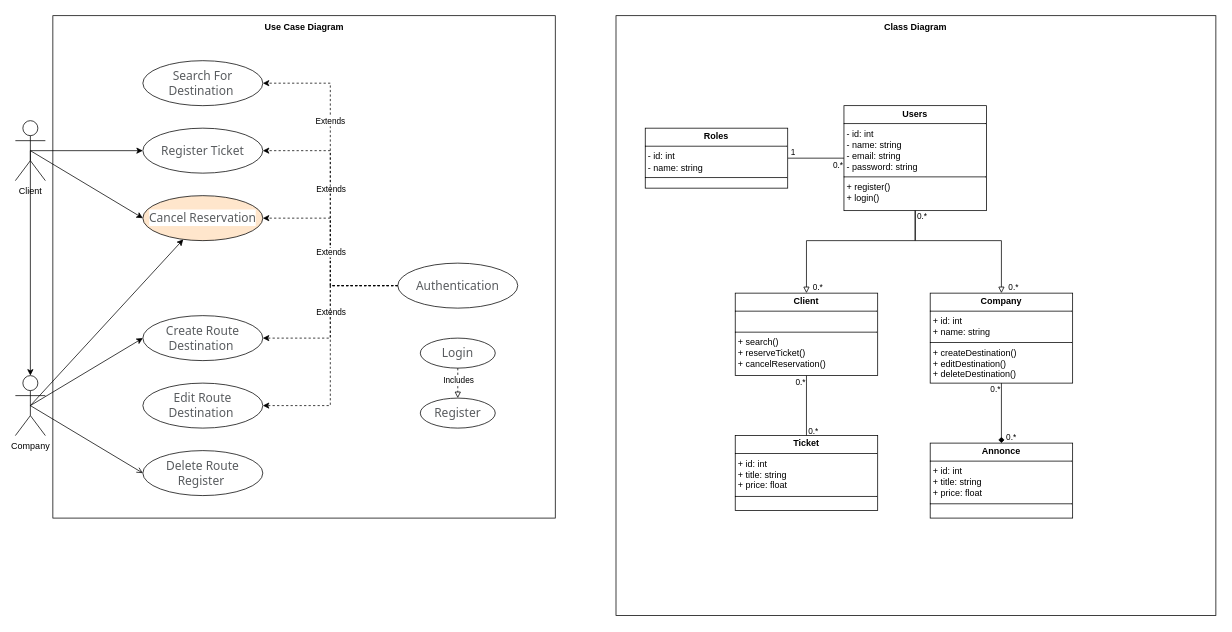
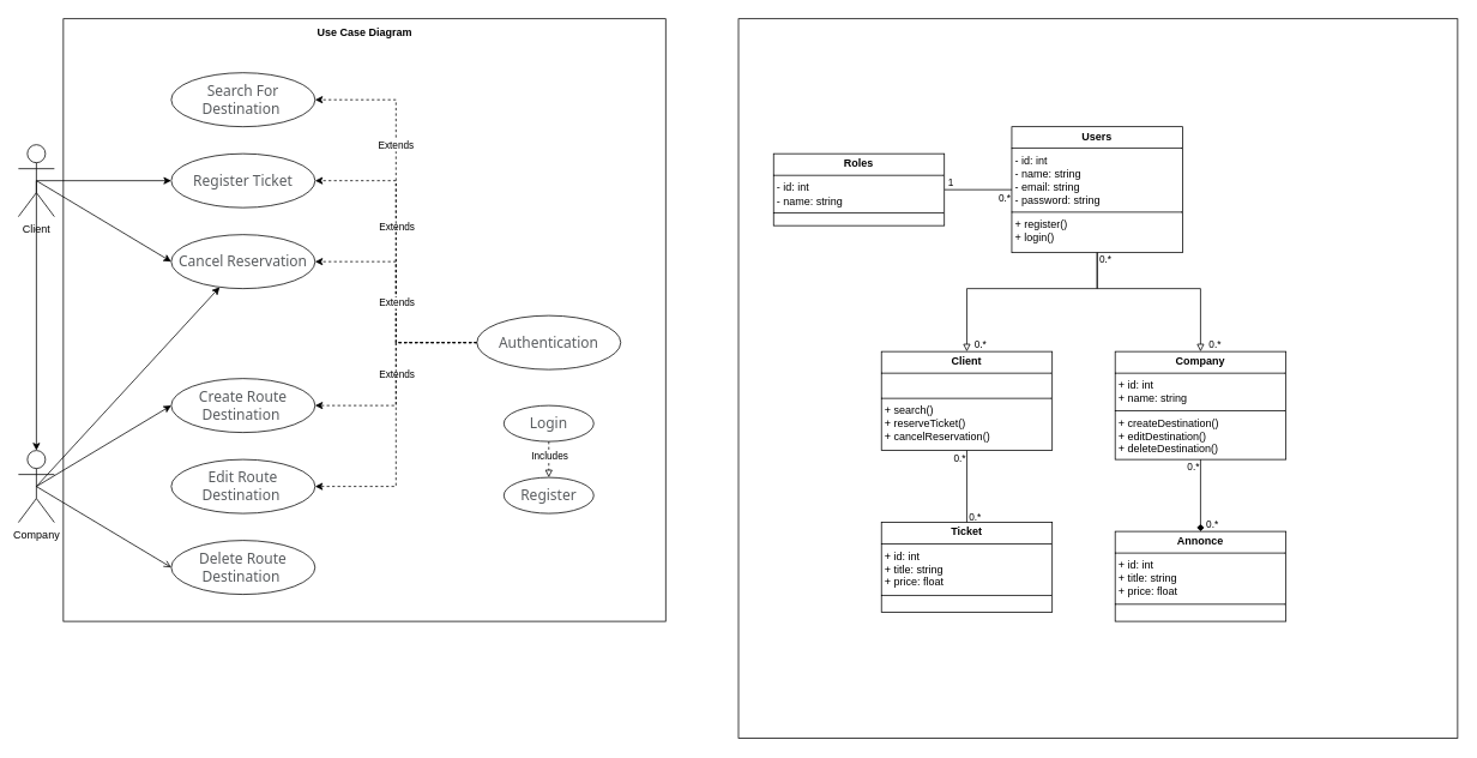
  <mxCell id="0" />
  <mxCell id="1" parent="0" />
  <mxCell id="2" value="" style="whiteSpace=wrap;html=1;aspect=fixed;" vertex="1" parent="1"><mxGeometry x="70" y="20" width="670" height="670" as="geometry" /></mxCell>
  <mxCell id="3" style="rounded=0;orthogonalLoop=1;jettySize=auto;html=1;exitX=0.5;exitY=0.5;exitDx=0;exitDy=0;exitPerimeter=0;" edge="1" parent="1" source="4" target="11"><mxGeometry relative="1" as="geometry" /></mxCell>
  <mxCell id="4" value="Client" style="shape=umlActor;verticalLabelPosition=bottom;verticalAlign=top;html=1;outlineConnect=0;" vertex="1" parent="1"><mxGeometry x="20" y="160" width="40" height="80" as="geometry" /></mxCell>
  <mxCell id="5" value="&lt;span style=&quot;color: rgba(33, 37, 41, 0.75); font-family: system-ui, -apple-system, &amp;quot;Segoe UI&amp;quot;, Roboto, &amp;quot;Helvetica Neue&amp;quot;, &amp;quot;Noto Sans&amp;quot;, &amp;quot;Liberation Sans&amp;quot;, Arial, sans-serif, &amp;quot;Apple Color Emoji&amp;quot;, &amp;quot;Segoe UI Emoji&amp;quot;, &amp;quot;Segoe UI Symbol&amp;quot;, &amp;quot;Noto Color Emoji&amp;quot;; font-size: 16px; background-color: rgb(255, 255, 255);&quot;&gt;Register Ticket&lt;/span&gt;" style="ellipse;whiteSpace=wrap;html=1;" vertex="1" parent="1"><mxGeometry x="190" y="170" width="160" height="60" as="geometry" /></mxCell>
  <mxCell id="6" value="&lt;span style=&quot;color: rgba(33, 37, 41, 0.75); font-family: system-ui, -apple-system, &amp;quot;Segoe UI&amp;quot;, Roboto, &amp;quot;Helvetica Neue&amp;quot;, &amp;quot;Noto Sans&amp;quot;, &amp;quot;Liberation Sans&amp;quot;, Arial, sans-serif, &amp;quot;Apple Color Emoji&amp;quot;, &amp;quot;Segoe UI Emoji&amp;quot;, &amp;quot;Segoe UI Symbol&amp;quot;, &amp;quot;Noto Color Emoji&amp;quot;; font-size: 16px; background-color: rgb(255, 255, 255);&quot;&gt;Search For Destination&amp;nbsp;&lt;/span&gt;" style="ellipse;whiteSpace=wrap;html=1;" vertex="1" parent="1"><mxGeometry x="190" y="80" width="160" height="60" as="geometry" /></mxCell>
  <mxCell id="7" value="&lt;span style=&quot;color: rgba(33, 37, 41, 0.75); font-family: system-ui, -apple-system, &amp;quot;Segoe UI&amp;quot;, Roboto, &amp;quot;Helvetica Neue&amp;quot;, &amp;quot;Noto Sans&amp;quot;, &amp;quot;Liberation Sans&amp;quot;, Arial, sans-serif, &amp;quot;Apple Color Emoji&amp;quot;, &amp;quot;Segoe UI Emoji&amp;quot;, &amp;quot;Segoe UI Symbol&amp;quot;, &amp;quot;Noto Color Emoji&amp;quot;; font-size: 16px; background-color: rgb(255, 255, 255);&quot;&gt;Create Route&lt;br&gt;Destination&amp;nbsp;&lt;/span&gt;" style="ellipse;whiteSpace=wrap;html=1;" vertex="1" parent="1"><mxGeometry x="190" y="420" width="160" height="60" as="geometry" /></mxCell>
  <mxCell id="8" value="&lt;span style=&quot;color: rgba(33, 37, 41, 0.75); font-family: system-ui, -apple-system, &amp;quot;Segoe UI&amp;quot;, Roboto, &amp;quot;Helvetica Neue&amp;quot;, &amp;quot;Noto Sans&amp;quot;, &amp;quot;Liberation Sans&amp;quot;, Arial, sans-serif, &amp;quot;Apple Color Emoji&amp;quot;, &amp;quot;Segoe UI Emoji&amp;quot;, &amp;quot;Segoe UI Symbol&amp;quot;, &amp;quot;Noto Color Emoji&amp;quot;; font-size: 16px; background-color: rgb(255, 255, 255);&quot;&gt;Edit Route&lt;br&gt;Destination&amp;nbsp;&lt;/span&gt;" style="ellipse;whiteSpace=wrap;html=1;" vertex="1" parent="1"><mxGeometry x="190" y="510" width="160" height="60" as="geometry" /></mxCell>
- <mxCell id="9" value="&lt;span style=&quot;color: rgba(33, 37, 41, 0.75); font-family: system-ui, -apple-system, &amp;quot;Segoe UI&amp;quot;, Roboto, &amp;quot;Helvetica Neue&amp;quot;, &amp;quot;Noto Sans&amp;quot;, &amp;quot;Liberation Sans&amp;quot;, Arial, sans-serif, &amp;quot;Apple Color Emoji&amp;quot;, &amp;quot;Segoe UI Emoji&amp;quot;, &amp;quot;Segoe UI Symbol&amp;quot;, &amp;quot;Noto Color Emoji&amp;quot;; font-size: 16px; background-color: rgb(255, 255, 255);&quot;&gt;Delete Route&lt;br&gt;Register&amp;nbsp;&lt;/span&gt;" style="ellipse;whiteSpace=wrap;html=1;" vertex="1" parent="1"><mxGeometry x="190" y="600" width="160" height="60" as="geometry" /></mxCell>
+ <mxCell id="9" value="&lt;span style=&quot;color: rgba(33, 37, 41, 0.75); font-family: system-ui, -apple-system, &amp;quot;Segoe UI&amp;quot;, Roboto, &amp;quot;Helvetica Neue&amp;quot;, &amp;quot;Noto Sans&amp;quot;, &amp;quot;Liberation Sans&amp;quot;, Arial, sans-serif, &amp;quot;Apple Color Emoji&amp;quot;, &amp;quot;Segoe UI Emoji&amp;quot;, &amp;quot;Segoe UI Symbol&amp;quot;, &amp;quot;Noto Color Emoji&amp;quot;; font-size: 16px; background-color: rgb(255, 255, 255);&quot;&gt;Delete Route&lt;br&gt;Destination&amp;nbsp;&lt;/span&gt;" style="ellipse;whiteSpace=wrap;html=1;" vertex="1" parent="1"><mxGeometry x="190" y="600" width="160" height="60" as="geometry" /></mxCell>
  <mxCell id="10" style="rounded=0;orthogonalLoop=1;jettySize=auto;html=1;entryX=0;entryY=0.5;entryDx=0;entryDy=0;exitX=0.5;exitY=0.5;exitDx=0;exitDy=0;exitPerimeter=0;" edge="1" parent="1" source="11" target="7"><mxGeometry relative="1" as="geometry" /></mxCell>
  <mxCell id="11" value="Company" style="shape=umlActor;verticalLabelPosition=bottom;verticalAlign=top;html=1;outlineConnect=0;" vertex="1" parent="1"><mxGeometry x="20" y="500" width="40" height="80" as="geometry" /></mxCell>
  <mxCell id="12" style="rounded=0;orthogonalLoop=1;jettySize=auto;html=1;entryX=0;entryY=0.5;entryDx=0;entryDy=0;exitX=0.5;exitY=0.5;exitDx=0;exitDy=0;exitPerimeter=0;" edge="1" parent="1" source="4" target="5"><mxGeometry relative="1" as="geometry"><mxPoint x="70" y="166" as="sourcePoint" /><mxPoint x="211" y="135" as="targetPoint" /></mxGeometry></mxCell>
  <mxCell id="13" style="rounded=0;orthogonalLoop=1;jettySize=auto;html=1;exitX=0.5;exitY=0.5;exitDx=0;exitDy=0;exitPerimeter=0;" edge="1" parent="1" source="11" target="38"><mxGeometry relative="1" as="geometry"><mxPoint x="50" y="550" as="sourcePoint" /><mxPoint x="200" y="460" as="targetPoint" /></mxGeometry></mxCell>
  <mxCell id="14" style="rounded=0;orthogonalLoop=1;jettySize=auto;html=1;entryX=0;entryY=0.5;entryDx=0;entryDy=0;exitX=0.5;exitY=0.5;exitDx=0;exitDy=0;exitPerimeter=0;endArrow=open;" edge="1" parent="1" source="11" target="9"><mxGeometry relative="1" as="geometry"><mxPoint x="50" y="550" as="sourcePoint" /><mxPoint x="200" y="550" as="targetPoint" /></mxGeometry></mxCell>
  <mxCell id="15" style="edgeStyle=orthogonalEdgeStyle;rounded=0;orthogonalLoop=1;jettySize=auto;html=1;entryX=1;entryY=0.5;entryDx=0;entryDy=0;dashed=1;exitX=0;exitY=0.5;exitDx=0;exitDy=0;" edge="1" parent="1" source="24" target="5"><mxGeometry relative="1" as="geometry" /></mxCell>
  <mxCell id="16" value="Extends" style="edgeLabel;html=1;align=center;verticalAlign=middle;resizable=0;points=[];" vertex="1" connectable="0" parent="15"><mxGeometry x="0.005" relative="1" as="geometry"><mxPoint y="-39" as="offset" /></mxGeometry></mxCell>
  <mxCell id="17" style="edgeStyle=orthogonalEdgeStyle;rounded=0;orthogonalLoop=1;jettySize=auto;html=1;entryX=1;entryY=0.5;entryDx=0;entryDy=0;exitX=0;exitY=0.5;exitDx=0;exitDy=0;dashed=1;" edge="1" parent="1" source="24" target="6"><mxGeometry relative="1" as="geometry" /></mxCell>
  <mxCell id="18" value="Extends" style="edgeLabel;html=1;align=center;verticalAlign=middle;resizable=0;points=[];" vertex="1" connectable="0" parent="17"><mxGeometry x="0.437" y="1" relative="1" as="geometry"><mxPoint y="13" as="offset" /></mxGeometry></mxCell>
  <mxCell id="19" style="edgeStyle=orthogonalEdgeStyle;rounded=0;orthogonalLoop=1;jettySize=auto;html=1;entryX=1;entryY=0.5;entryDx=0;entryDy=0;dashed=1;exitX=0;exitY=0.5;exitDx=0;exitDy=0;" edge="1" parent="1" source="24" target="7"><mxGeometry relative="1" as="geometry" /></mxCell>
  <mxCell id="20" value="Extends" style="edgeLabel;html=1;align=center;verticalAlign=middle;resizable=0;points=[];labelBackgroundColor=default;" vertex="1" connectable="0" parent="19"><mxGeometry x="-0.007" relative="1" as="geometry"><mxPoint as="offset" /></mxGeometry></mxCell>
  <mxCell id="21" style="edgeStyle=orthogonalEdgeStyle;rounded=0;orthogonalLoop=1;jettySize=auto;html=1;entryX=1;entryY=0.5;entryDx=0;entryDy=0;dashed=1;exitX=0;exitY=0.5;exitDx=0;exitDy=0;" edge="1" parent="1" source="24" target="8"><mxGeometry relative="1" as="geometry" /></mxCell>
  <mxCell id="22" style="edgeStyle=orthogonalEdgeStyle;rounded=0;orthogonalLoop=1;jettySize=auto;html=1;entryX=1;entryY=0.5;entryDx=0;entryDy=0;dashed=1;" edge="1" parent="1" source="24" target="38"><mxGeometry relative="1" as="geometry" /></mxCell>
  <mxCell id="23" value="Extends" style="edgeLabel;html=1;align=center;verticalAlign=middle;resizable=0;points=[];" vertex="1" connectable="0" parent="22"><mxGeometry x="-0.002" y="1" relative="1" as="geometry"><mxPoint x="1" as="offset" /></mxGeometry></mxCell>
  <mxCell id="24" value="&lt;span style=&quot;color: rgba(33, 37, 41, 0.75); font-family: system-ui, -apple-system, &amp;quot;Segoe UI&amp;quot;, Roboto, &amp;quot;Helvetica Neue&amp;quot;, &amp;quot;Noto Sans&amp;quot;, &amp;quot;Liberation Sans&amp;quot;, Arial, sans-serif, &amp;quot;Apple Color Emoji&amp;quot;, &amp;quot;Segoe UI Emoji&amp;quot;, &amp;quot;Segoe UI Symbol&amp;quot;, &amp;quot;Noto Color Emoji&amp;quot;; font-size: 16px; background-color: rgb(255, 255, 255);&quot;&gt;Authentication&lt;/span&gt;" style="ellipse;whiteSpace=wrap;html=1;" vertex="1" parent="1"><mxGeometry x="530" y="350" width="160" height="60" as="geometry" /></mxCell>
  <mxCell id="25" value="" style="whiteSpace=wrap;html=1;aspect=fixed;" vertex="1" parent="1"><mxGeometry x="821" y="20" width="800" height="800" as="geometry" /></mxCell>
  <mxCell id="26" value="&lt;b&gt;&lt;font&gt;Use Case Diagram&lt;/font&gt;&lt;/b&gt;" style="text;html=1;align=center;verticalAlign=middle;resizable=0;points=[];autosize=1;strokeColor=none;fillColor=none;" vertex="1" parent="1"><mxGeometry x="340" y="20" width="130" height="30" as="geometry" /></mxCell>
- <mxCell id="27" value="&lt;b&gt;Class Diagram&lt;/b&gt;" style="text;html=1;align=center;verticalAlign=middle;resizable=0;points=[];autosize=1;strokeColor=none;fillColor=none;" vertex="1" parent="1"><mxGeometry x="1165" y="20" width="110" height="30" as="geometry" /></mxCell>
  <mxCell id="28" value="&lt;p style=&quot;margin:0px;margin-top:4px;text-align:center;&quot;&gt;&lt;b&gt;Users&lt;/b&gt;&lt;/p&gt;&lt;hr size=&quot;1&quot; style=&quot;border-style:solid;&quot;&gt;&lt;p style=&quot;margin:0px;margin-left:4px;&quot;&gt;- id: int&lt;br&gt;- name: string&lt;/p&gt;&lt;p style=&quot;margin:0px;margin-left:4px;&quot;&gt;- email: string&lt;/p&gt;&lt;p style=&quot;margin:0px;margin-left:4px;&quot;&gt;- password: string&lt;/p&gt;&lt;hr size=&quot;1&quot; style=&quot;border-style:solid;&quot;&gt;&lt;p style=&quot;margin:0px;margin-left:4px;&quot;&gt;+ register()&lt;/p&gt;&lt;p style=&quot;margin:0px;margin-left:4px;&quot;&gt;+ login()&lt;/p&gt;" style="verticalAlign=top;align=left;overflow=fill;html=1;whiteSpace=wrap;" vertex="1" parent="1"><mxGeometry x="1125" y="140" width="190" height="140" as="geometry" /></mxCell>
  <mxCell id="29" style="edgeStyle=orthogonalEdgeStyle;rounded=0;orthogonalLoop=1;jettySize=auto;html=1;entryX=0;entryY=0.5;entryDx=0;entryDy=0;endArrow=none;startFill=0;" edge="1" parent="1" source="35" target="28"><mxGeometry relative="1" as="geometry" /></mxCell>
  <mxCell id="30" value="0.*" style="edgeLabel;html=1;align=center;verticalAlign=middle;resizable=0;points=[];" vertex="1" connectable="0" parent="29"><mxGeometry x="0.909" y="-1" relative="1" as="geometry"><mxPoint x="-6" y="7" as="offset" /></mxGeometry></mxCell>
  <mxCell id="31" value="1" style="edgeLabel;html=1;align=center;verticalAlign=middle;resizable=0;points=[];" vertex="1" connectable="0" parent="29"><mxGeometry x="-0.895" y="1" relative="1" as="geometry"><mxPoint x="2" y="-8" as="offset" /></mxGeometry></mxCell>
  <mxCell id="32" style="edgeStyle=orthogonalEdgeStyle;rounded=0;orthogonalLoop=1;jettySize=auto;html=1;entryX=0.5;entryY=0;entryDx=0;entryDy=0;endArrow=block;endFill=0;exitX=0.5;exitY=1;exitDx=0;exitDy=0;" edge="1" parent="1" source="28" target="36"><mxGeometry relative="1" as="geometry"><Array as="points"><mxPoint x="1220" y="320" /><mxPoint x="1075" y="320" /></Array></mxGeometry></mxCell>
  <mxCell id="33" style="edgeStyle=orthogonalEdgeStyle;rounded=0;orthogonalLoop=1;jettySize=auto;html=1;entryX=0.5;entryY=0;entryDx=0;entryDy=0;endArrow=block;endFill=0;exitX=0.5;exitY=1;exitDx=0;exitDy=0;" edge="1" parent="1" source="28" target="37"><mxGeometry relative="1" as="geometry"><Array as="points"><mxPoint x="1220" y="320" /><mxPoint x="1335" y="320" /></Array></mxGeometry></mxCell>
  <mxCell id="34" value="0.*" style="edgeLabel;html=1;align=center;verticalAlign=middle;resizable=0;points=[];" vertex="1" connectable="0" parent="33"><mxGeometry x="-0.954" relative="1" as="geometry"><mxPoint x="8" y="2" as="offset" /></mxGeometry></mxCell>
  <mxCell id="35" value="&lt;p style=&quot;margin:0px;margin-top:4px;text-align:center;&quot;&gt;&lt;b&gt;Roles&lt;/b&gt;&lt;/p&gt;&lt;hr size=&quot;1&quot; style=&quot;border-style:solid;&quot;&gt;&lt;p style=&quot;margin:0px;margin-left:4px;&quot;&gt;- id: int&lt;br&gt;- name: string&lt;br&gt;&lt;/p&gt;&lt;hr size=&quot;1&quot; style=&quot;border-style:solid;&quot;&gt;&lt;p style=&quot;margin:0px;margin-left:4px;&quot;&gt;&lt;br&gt;&lt;/p&gt;" style="verticalAlign=top;align=left;overflow=fill;html=1;whiteSpace=wrap;" vertex="1" parent="1"><mxGeometry x="860" y="170" width="190" height="80" as="geometry" /></mxCell>
  <mxCell id="36" value="&lt;p style=&quot;margin:0px;margin-top:4px;text-align:center;&quot;&gt;&lt;b&gt;Client&lt;/b&gt;&lt;/p&gt;&lt;hr size=&quot;1&quot; style=&quot;border-style:solid;&quot;&gt;&lt;p style=&quot;margin:0px;margin-left:4px;&quot;&gt;&lt;br&gt;&lt;/p&gt;&lt;hr size=&quot;1&quot; style=&quot;border-style:solid;&quot;&gt;&lt;p style=&quot;margin:0px;margin-left:4px;&quot;&gt;+ search()&lt;/p&gt;&lt;p style=&quot;margin:0px;margin-left:4px;&quot;&gt;+ reserveTicket()&lt;/p&gt;&lt;p style=&quot;margin:0px;margin-left:4px;&quot;&gt;+ cancelReservation()&lt;/p&gt;" style="verticalAlign=top;align=left;overflow=fill;html=1;whiteSpace=wrap;" vertex="1" parent="1"><mxGeometry x="980" y="390" width="190" height="110" as="geometry" /></mxCell>
  <mxCell id="37" value="&lt;p style=&quot;margin:0px;margin-top:4px;text-align:center;&quot;&gt;&lt;b&gt;Company&lt;/b&gt;&lt;/p&gt;&lt;hr size=&quot;1&quot; style=&quot;border-style:solid;&quot;&gt;&lt;p style=&quot;margin:0px;margin-left:4px;&quot;&gt;+ id: int&lt;br&gt;+ name: string&lt;br&gt;&lt;/p&gt;&lt;hr size=&quot;1&quot; style=&quot;border-style:solid;&quot;&gt;&lt;p style=&quot;margin:0px;margin-left:4px;&quot;&gt;+ createDestination()&lt;/p&gt;&lt;p style=&quot;margin:0px;margin-left:4px;&quot;&gt;+ editDestination()&lt;/p&gt;&lt;p style=&quot;margin:0px;margin-left:4px;&quot;&gt;+ deleteDestination()&lt;/p&gt;" style="verticalAlign=top;align=left;overflow=fill;html=1;whiteSpace=wrap;" vertex="1" parent="1"><mxGeometry x="1240" y="390" width="190" height="120" as="geometry" /></mxCell>
- <mxCell id="38" value="&lt;span style=&quot;color: rgba(33, 37, 41, 0.75); font-family: system-ui, -apple-system, &amp;quot;Segoe UI&amp;quot;, Roboto, &amp;quot;Helvetica Neue&amp;quot;, &amp;quot;Noto Sans&amp;quot;, &amp;quot;Liberation Sans&amp;quot;, Arial, sans-serif, &amp;quot;Apple Color Emoji&amp;quot;, &amp;quot;Segoe UI Emoji&amp;quot;, &amp;quot;Segoe UI Symbol&amp;quot;, &amp;quot;Noto Color Emoji&amp;quot;; font-size: 16px; background-color: rgb(255, 255, 255);&quot;&gt;Cancel Reservation&lt;/span&gt;" style="ellipse;whiteSpace=wrap;html=1;fillColor=#ffe6cc;" vertex="1" parent="1"><mxGeometry x="190" y="260" width="160" height="60" as="geometry" /></mxCell>
+ <mxCell id="38" value="&lt;span style=&quot;color: rgba(33, 37, 41, 0.75); font-family: system-ui, -apple-system, &amp;quot;Segoe UI&amp;quot;, Roboto, &amp;quot;Helvetica Neue&amp;quot;, &amp;quot;Noto Sans&amp;quot;, &amp;quot;Liberation Sans&amp;quot;, Arial, sans-serif, &amp;quot;Apple Color Emoji&amp;quot;, &amp;quot;Segoe UI Emoji&amp;quot;, &amp;quot;Segoe UI Symbol&amp;quot;, &amp;quot;Noto Color Emoji&amp;quot;; font-size: 16px; background-color: rgb(255, 255, 255);&quot;&gt;Cancel Reservation&lt;/span&gt;" style="ellipse;whiteSpace=wrap;html=1;" vertex="1" parent="1"><mxGeometry x="190" y="260" width="160" height="60" as="geometry" /></mxCell>
  <mxCell id="39" style="rounded=0;orthogonalLoop=1;jettySize=auto;html=1;entryX=0;entryY=0.5;entryDx=0;entryDy=0;exitX=0.5;exitY=0.5;exitDx=0;exitDy=0;exitPerimeter=0;" edge="1" parent="1" source="4" target="38"><mxGeometry relative="1" as="geometry"><mxPoint x="50" y="230" as="sourcePoint" /><mxPoint x="200" y="230" as="targetPoint" /></mxGeometry></mxCell>
  <mxCell id="40" style="edgeStyle=orthogonalEdgeStyle;rounded=0;orthogonalLoop=1;jettySize=auto;html=1;entryX=0.5;entryY=0;entryDx=0;entryDy=0;dashed=1;endArrow=block;endFill=0;" edge="1" parent="1" source="42" target="43"><mxGeometry relative="1" as="geometry" /></mxCell>
  <mxCell id="41" value="Includes" style="edgeLabel;html=1;align=center;verticalAlign=middle;resizable=0;points=[];" vertex="1" connectable="0" parent="40"><mxGeometry x="-0.256" relative="1" as="geometry"><mxPoint as="offset" /></mxGeometry></mxCell>
  <mxCell id="42" value="&lt;span style=&quot;color: rgba(33, 37, 41, 0.75); font-family: system-ui, -apple-system, &amp;quot;Segoe UI&amp;quot;, Roboto, &amp;quot;Helvetica Neue&amp;quot;, &amp;quot;Noto Sans&amp;quot;, &amp;quot;Liberation Sans&amp;quot;, Arial, sans-serif, &amp;quot;Apple Color Emoji&amp;quot;, &amp;quot;Segoe UI Emoji&amp;quot;, &amp;quot;Segoe UI Symbol&amp;quot;, &amp;quot;Noto Color Emoji&amp;quot;; font-size: 16px; background-color: rgb(255, 255, 255);&quot;&gt;Login&lt;/span&gt;" style="ellipse;whiteSpace=wrap;html=1;" vertex="1" parent="1"><mxGeometry x="560" y="450" width="100" height="40" as="geometry" /></mxCell>
  <mxCell id="43" value="&lt;span style=&quot;color: rgba(33, 37, 41, 0.75); font-family: system-ui, -apple-system, &amp;quot;Segoe UI&amp;quot;, Roboto, &amp;quot;Helvetica Neue&amp;quot;, &amp;quot;Noto Sans&amp;quot;, &amp;quot;Liberation Sans&amp;quot;, Arial, sans-serif, &amp;quot;Apple Color Emoji&amp;quot;, &amp;quot;Segoe UI Emoji&amp;quot;, &amp;quot;Segoe UI Symbol&amp;quot;, &amp;quot;Noto Color Emoji&amp;quot;; font-size: 16px; background-color: rgb(255, 255, 255);&quot;&gt;Register&lt;/span&gt;" style="ellipse;whiteSpace=wrap;html=1;" vertex="1" parent="1"><mxGeometry x="560" y="530" width="100" height="40" as="geometry" /></mxCell>
  <mxCell id="44" value="0.*" style="edgeLabel;html=1;align=center;verticalAlign=middle;resizable=0;points=[];" vertex="1" connectable="0" parent="1"><mxGeometry x="1350" y="381.995" as="geometry" /></mxCell>
  <mxCell id="45" value="0.*" style="edgeLabel;html=1;align=center;verticalAlign=middle;resizable=0;points=[];" vertex="1" connectable="0" parent="1"><mxGeometry x="1089" y="381.995" as="geometry" /></mxCell>
  <mxCell id="46" style="edgeStyle=orthogonalEdgeStyle;rounded=0;orthogonalLoop=1;jettySize=auto;html=1;endArrow=diamond;endFill=1;exitX=0.5;exitY=1;exitDx=0;exitDy=0;" edge="1" parent="1" source="37" target="49"><mxGeometry relative="1" as="geometry" /></mxCell>
  <mxCell id="47" value="0.*" style="edgeLabel;html=1;align=center;verticalAlign=middle;resizable=0;points=[];" vertex="1" connectable="0" parent="46"><mxGeometry x="-0.762" y="1" relative="1" as="geometry"><mxPoint x="-10" y="-2" as="offset" /></mxGeometry></mxCell>
  <mxCell id="48" value="0.*" style="edgeLabel;html=1;align=center;verticalAlign=middle;resizable=0;points=[];" vertex="1" connectable="0" parent="46"><mxGeometry x="0.787" relative="1" as="geometry"><mxPoint x="12" as="offset" /></mxGeometry></mxCell>
  <mxCell id="49" value="&lt;p style=&quot;margin:0px;margin-top:4px;text-align:center;&quot;&gt;&lt;b&gt;Annonce&lt;/b&gt;&lt;/p&gt;&lt;hr size=&quot;1&quot; style=&quot;border-style:solid;&quot;&gt;&lt;p style=&quot;margin:0px;margin-left:4px;&quot;&gt;+ id: int&lt;br&gt;+ title: string&lt;br&gt;&lt;/p&gt;&lt;p style=&quot;margin:0px;margin-left:4px;&quot;&gt;+ price: float&lt;/p&gt;&lt;hr size=&quot;1&quot; style=&quot;border-style:solid;&quot;&gt;&lt;p style=&quot;margin:0px;margin-left:4px;&quot;&gt;&lt;br&gt;&lt;/p&gt;" style="verticalAlign=top;align=left;overflow=fill;html=1;whiteSpace=wrap;" vertex="1" parent="1"><mxGeometry x="1240" y="590" width="190" height="100" as="geometry" /></mxCell>
  <mxCell id="50" style="edgeStyle=orthogonalEdgeStyle;rounded=0;orthogonalLoop=1;jettySize=auto;html=1;entryX=0.5;entryY=1;entryDx=0;entryDy=0;endArrow=none;startFill=0;" edge="1" parent="1" source="53" target="36"><mxGeometry relative="1" as="geometry" /></mxCell>
  <mxCell id="51" value="0.*" style="edgeLabel;html=1;align=center;verticalAlign=middle;resizable=0;points=[];" vertex="1" connectable="0" parent="50"><mxGeometry x="0.805" relative="1" as="geometry"><mxPoint x="-9" as="offset" /></mxGeometry></mxCell>
  <mxCell id="52" value="0.*" style="edgeLabel;html=1;align=center;verticalAlign=middle;resizable=0;points=[];" vertex="1" connectable="0" parent="50"><mxGeometry x="-0.829" relative="1" as="geometry"><mxPoint x="8" as="offset" /></mxGeometry></mxCell>
  <mxCell id="53" value="&lt;p style=&quot;margin:0px;margin-top:4px;text-align:center;&quot;&gt;&lt;b&gt;Ticket&lt;/b&gt;&lt;/p&gt;&lt;hr size=&quot;1&quot; style=&quot;border-style:solid;&quot;&gt;&lt;p style=&quot;margin:0px;margin-left:4px;&quot;&gt;+ id: int&lt;br&gt;+ title: string&lt;br&gt;&lt;/p&gt;&lt;p style=&quot;margin:0px;margin-left:4px;&quot;&gt;+ price: float&lt;/p&gt;&lt;hr size=&quot;1&quot; style=&quot;border-style:solid;&quot;&gt;&lt;p style=&quot;margin:0px;margin-left:4px;&quot;&gt;&lt;br&gt;&lt;/p&gt;" style="verticalAlign=top;align=left;overflow=fill;html=1;whiteSpace=wrap;" vertex="1" parent="1"><mxGeometry x="980" y="580" width="190" height="100" as="geometry" /></mxCell>
